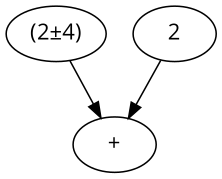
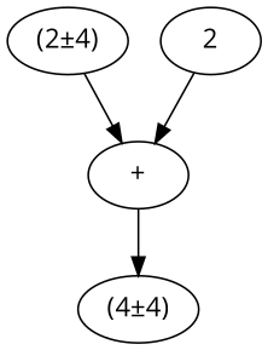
  digraph {
    fontname="Open Sans"
    node [fontname="Open Sans"]
    edge [fontname="Open Sans"]
    n1 [label="(2±4)"]
    n2 [label="+"]
    n3 [label=2]
+   n4 [label="(4±4)"]
    n1 -> n2
+   n2 -> n4
    n3 -> n2
  }
